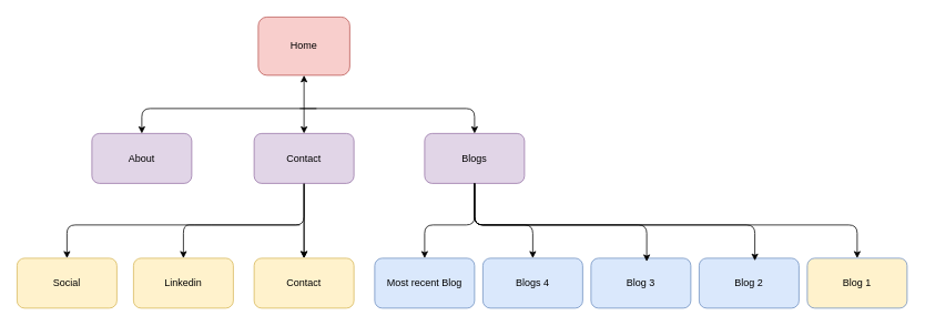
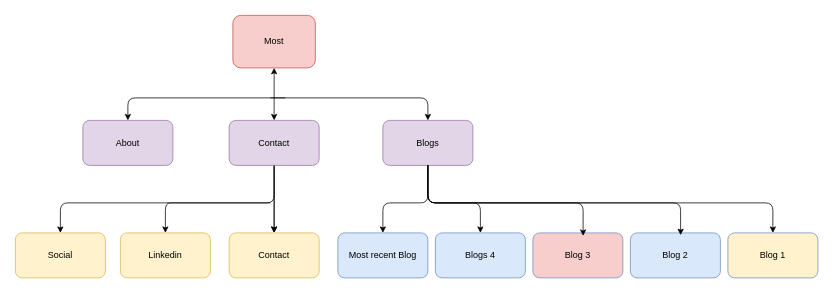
  <mxCell id="0" />
  <mxCell id="1" parent="0" />
  <mxCell id="2" value="" style="endArrow=classic;startArrow=classic;html=1;fontFamily=Helvetica;fontSize=11;fontColor=#000000;align=center;strokeColor=#000000;edgeStyle=orthogonalEdgeStyle;" parent="1" source="3" target="6" edge="1"><mxGeometry relative="1" as="geometry" /></mxCell>
- <mxCell id="3" value="Home" style="rounded=1;whiteSpace=wrap;html=1;fillColor=#f8cecc;strokeColor=#b85450;" parent="1" vertex="1"><mxGeometry x="310" y="20" width="110" height="70" as="geometry" /></mxCell>
+ <mxCell id="3" value="Most" style="rounded=1;whiteSpace=wrap;html=1;fillColor=#f8cecc;strokeColor=#b85450;" parent="1" vertex="1"><mxGeometry x="310" y="20" width="110" height="70" as="geometry" /></mxCell>
  <mxCell id="4" value="" style="edgeStyle=orthogonalEdgeStyle;rounded=0;orthogonalLoop=1;jettySize=auto;html=1;" parent="1" source="6" target="11" edge="1"><mxGeometry relative="1" as="geometry" /></mxCell>
  <mxCell id="5" value="" style="edgeStyle=orthogonalEdgeStyle;rounded=0;orthogonalLoop=1;jettySize=auto;html=1;" parent="1" source="6" target="11" edge="1"><mxGeometry relative="1" as="geometry" /></mxCell>
  <mxCell id="6" value="Contact" style="rounded=1;whiteSpace=wrap;html=1;direction=west;fillColor=#e1d5e7;strokeColor=#9673a6;" parent="1" vertex="1"><mxGeometry x="305" y="160" width="120" height="60" as="geometry" /></mxCell>
  <mxCell id="7" value="About" style="rounded=1;whiteSpace=wrap;html=1;fillColor=#e1d5e7;strokeColor=#9673a6;" parent="1" vertex="1"><mxGeometry x="110" y="160" width="120" height="60" as="geometry" /></mxCell>
  <mxCell id="8" value="Blogs" style="rounded=1;whiteSpace=wrap;html=1;fillColor=#e1d5e7;strokeColor=#9673a6;" parent="1" vertex="1"><mxGeometry x="510" y="160" width="120" height="60" as="geometry" /></mxCell>
  <mxCell id="9" value="" style="endArrow=classic;html=1;entryX=0.5;entryY=0;entryDx=0;entryDy=0;" parent="1" target="8" edge="1"><mxGeometry width="50" height="50" relative="1" as="geometry"><mxPoint x="360" y="130" as="sourcePoint" /><mxPoint x="520" y="270" as="targetPoint" /><Array as="points"><mxPoint x="570" y="130" /></Array></mxGeometry></mxCell>
  <mxCell id="10" value="" style="endArrow=classic;html=1;entryX=0.5;entryY=0;entryDx=0;entryDy=0;" parent="1" target="7" edge="1"><mxGeometry width="50" height="50" relative="1" as="geometry"><mxPoint x="380" y="130" as="sourcePoint" /><mxPoint x="390" y="300" as="targetPoint" /><Array as="points"><mxPoint x="170" y="130" /></Array></mxGeometry></mxCell>
  <mxCell id="11" value="Contact" style="rounded=1;whiteSpace=wrap;html=1;direction=west;fillColor=#fff2cc;strokeColor=#d6b656;" parent="1" vertex="1"><mxGeometry x="305" y="310" width="120" height="60" as="geometry" /></mxCell>
  <mxCell id="12" value="Linkedin" style="whiteSpace=wrap;html=1;rounded=1;fillColor=#fff2cc;strokeColor=#d6b656;" parent="1" vertex="1"><mxGeometry x="160" y="310" width="120" height="60" as="geometry" /></mxCell>
  <mxCell id="13" value="Blog 2" style="whiteSpace=wrap;html=1;rounded=1;fillColor=#dae8fc;strokeColor=#6c8ebf;" parent="1" vertex="1"><mxGeometry x="840" y="310" width="120" height="60" as="geometry" /></mxCell>
  <mxCell id="14" value="Blogs 4" style="whiteSpace=wrap;html=1;rounded=1;fillColor=#dae8fc;strokeColor=#6c8ebf;" parent="1" vertex="1"><mxGeometry x="580" y="310" width="120" height="60" as="geometry" /></mxCell>
- <mxCell id="15" value="Blog 3" style="whiteSpace=wrap;html=1;rounded=1;fillColor=#dae8fc;strokeColor=#6c8ebf;" parent="1" vertex="1"><mxGeometry x="710" y="310" width="120" height="60" as="geometry" /></mxCell>
+ <mxCell id="15" value="Blog 3" style="whiteSpace=wrap;html=1;rounded=1;fillColor=#f8cecc;strokeColor=#6c8ebf;" parent="1" vertex="1"><mxGeometry x="710" y="310" width="120" height="60" as="geometry" /></mxCell>
  <mxCell id="16" value="Social" style="whiteSpace=wrap;html=1;rounded=1;fillColor=#fff2cc;strokeColor=#d6b656;" parent="1" vertex="1"><mxGeometry x="20" y="310" width="120" height="60" as="geometry" /></mxCell>
  <mxCell id="17" value="" style="endArrow=classic;html=1;entryX=0.5;entryY=0;entryDx=0;entryDy=0;" parent="1" target="16" edge="1"><mxGeometry width="50" height="50" relative="1" as="geometry"><mxPoint x="360" y="270" as="sourcePoint" /><mxPoint x="410" y="220" as="targetPoint" /><Array as="points"><mxPoint x="80" y="270" /></Array></mxGeometry></mxCell>
  <mxCell id="18" value="" style="endArrow=classic;html=1;entryX=0.5;entryY=0;entryDx=0;entryDy=0;exitX=0.5;exitY=0;exitDx=0;exitDy=0;" parent="1" target="12" edge="1" source="6"><mxGeometry width="50" height="50" relative="1" as="geometry"><mxPoint x="370" y="270" as="sourcePoint" /><mxPoint x="520" y="270" as="targetPoint" /><Array as="points"><mxPoint x="365" y="270" /><mxPoint x="243" y="270" /><mxPoint x="220" y="270" /></Array></mxGeometry></mxCell>
  <mxCell id="19" value="Most recent Blog" style="whiteSpace=wrap;html=1;rounded=1;fillColor=#dae8fc;strokeColor=#6c8ebf;" vertex="1" parent="1"><mxGeometry x="450" y="310" width="120" height="60" as="geometry" /></mxCell>
  <mxCell id="20" value="Blog 1" style="whiteSpace=wrap;html=1;rounded=1;fillColor=#fff2cc;strokeColor=#6c8ebf;" vertex="1" parent="1"><mxGeometry x="970" y="310" width="120" height="60" as="geometry" /></mxCell>
  <mxCell id="21" value="" style="endArrow=classic;html=1;entryX=0.558;entryY=0.067;entryDx=0;entryDy=0;entryPerimeter=0;" edge="1" parent="1" target="15"><mxGeometry width="50" height="50" relative="1" as="geometry"><mxPoint x="570" y="220" as="sourcePoint" /><mxPoint x="720" y="260" as="targetPoint" /><Array as="points"><mxPoint x="570" y="270" /><mxPoint x="777" y="270" /></Array></mxGeometry></mxCell>
  <mxCell id="22" value="" style="endArrow=classic;html=1;entryX=0.558;entryY=0.05;entryDx=0;entryDy=0;entryPerimeter=0;" edge="1" parent="1" target="13"><mxGeometry width="50" height="50" relative="1" as="geometry"><mxPoint x="570" y="220" as="sourcePoint" /><mxPoint x="920" y="190" as="targetPoint" /><Array as="points"><mxPoint x="570" y="270" /><mxPoint x="907" y="270" /></Array></mxGeometry></mxCell>
  <mxCell id="23" value="" style="endArrow=classic;html=1;entryX=0.5;entryY=0;entryDx=0;entryDy=0;" edge="1" parent="1" target="14"><mxGeometry width="50" height="50" relative="1" as="geometry"><mxPoint x="570" y="220" as="sourcePoint" /><mxPoint x="720" y="260" as="targetPoint" /><Array as="points"><mxPoint x="570" y="270" /><mxPoint x="640" y="270" /></Array></mxGeometry></mxCell>
  <mxCell id="24" value="" style="endArrow=classic;html=1;exitX=0.5;exitY=1;exitDx=0;exitDy=0;entryX=0.5;entryY=0;entryDx=0;entryDy=0;" edge="1" parent="1" source="8" target="19"><mxGeometry width="50" height="50" relative="1" as="geometry"><mxPoint x="670" y="310" as="sourcePoint" /><mxPoint x="720" y="260" as="targetPoint" /><Array as="points"><mxPoint x="570" y="270" /><mxPoint x="510" y="270" /></Array></mxGeometry></mxCell>
  <mxCell id="25" value="" style="endArrow=classic;html=1;entryX=0.5;entryY=0;entryDx=0;entryDy=0;" edge="1" parent="1" target="20"><mxGeometry width="50" height="50" relative="1" as="geometry"><mxPoint x="570" y="220" as="sourcePoint" /><mxPoint x="880" y="180" as="targetPoint" /><Array as="points"><mxPoint x="570" y="270" /><mxPoint x="1030" y="270" /></Array></mxGeometry></mxCell>
